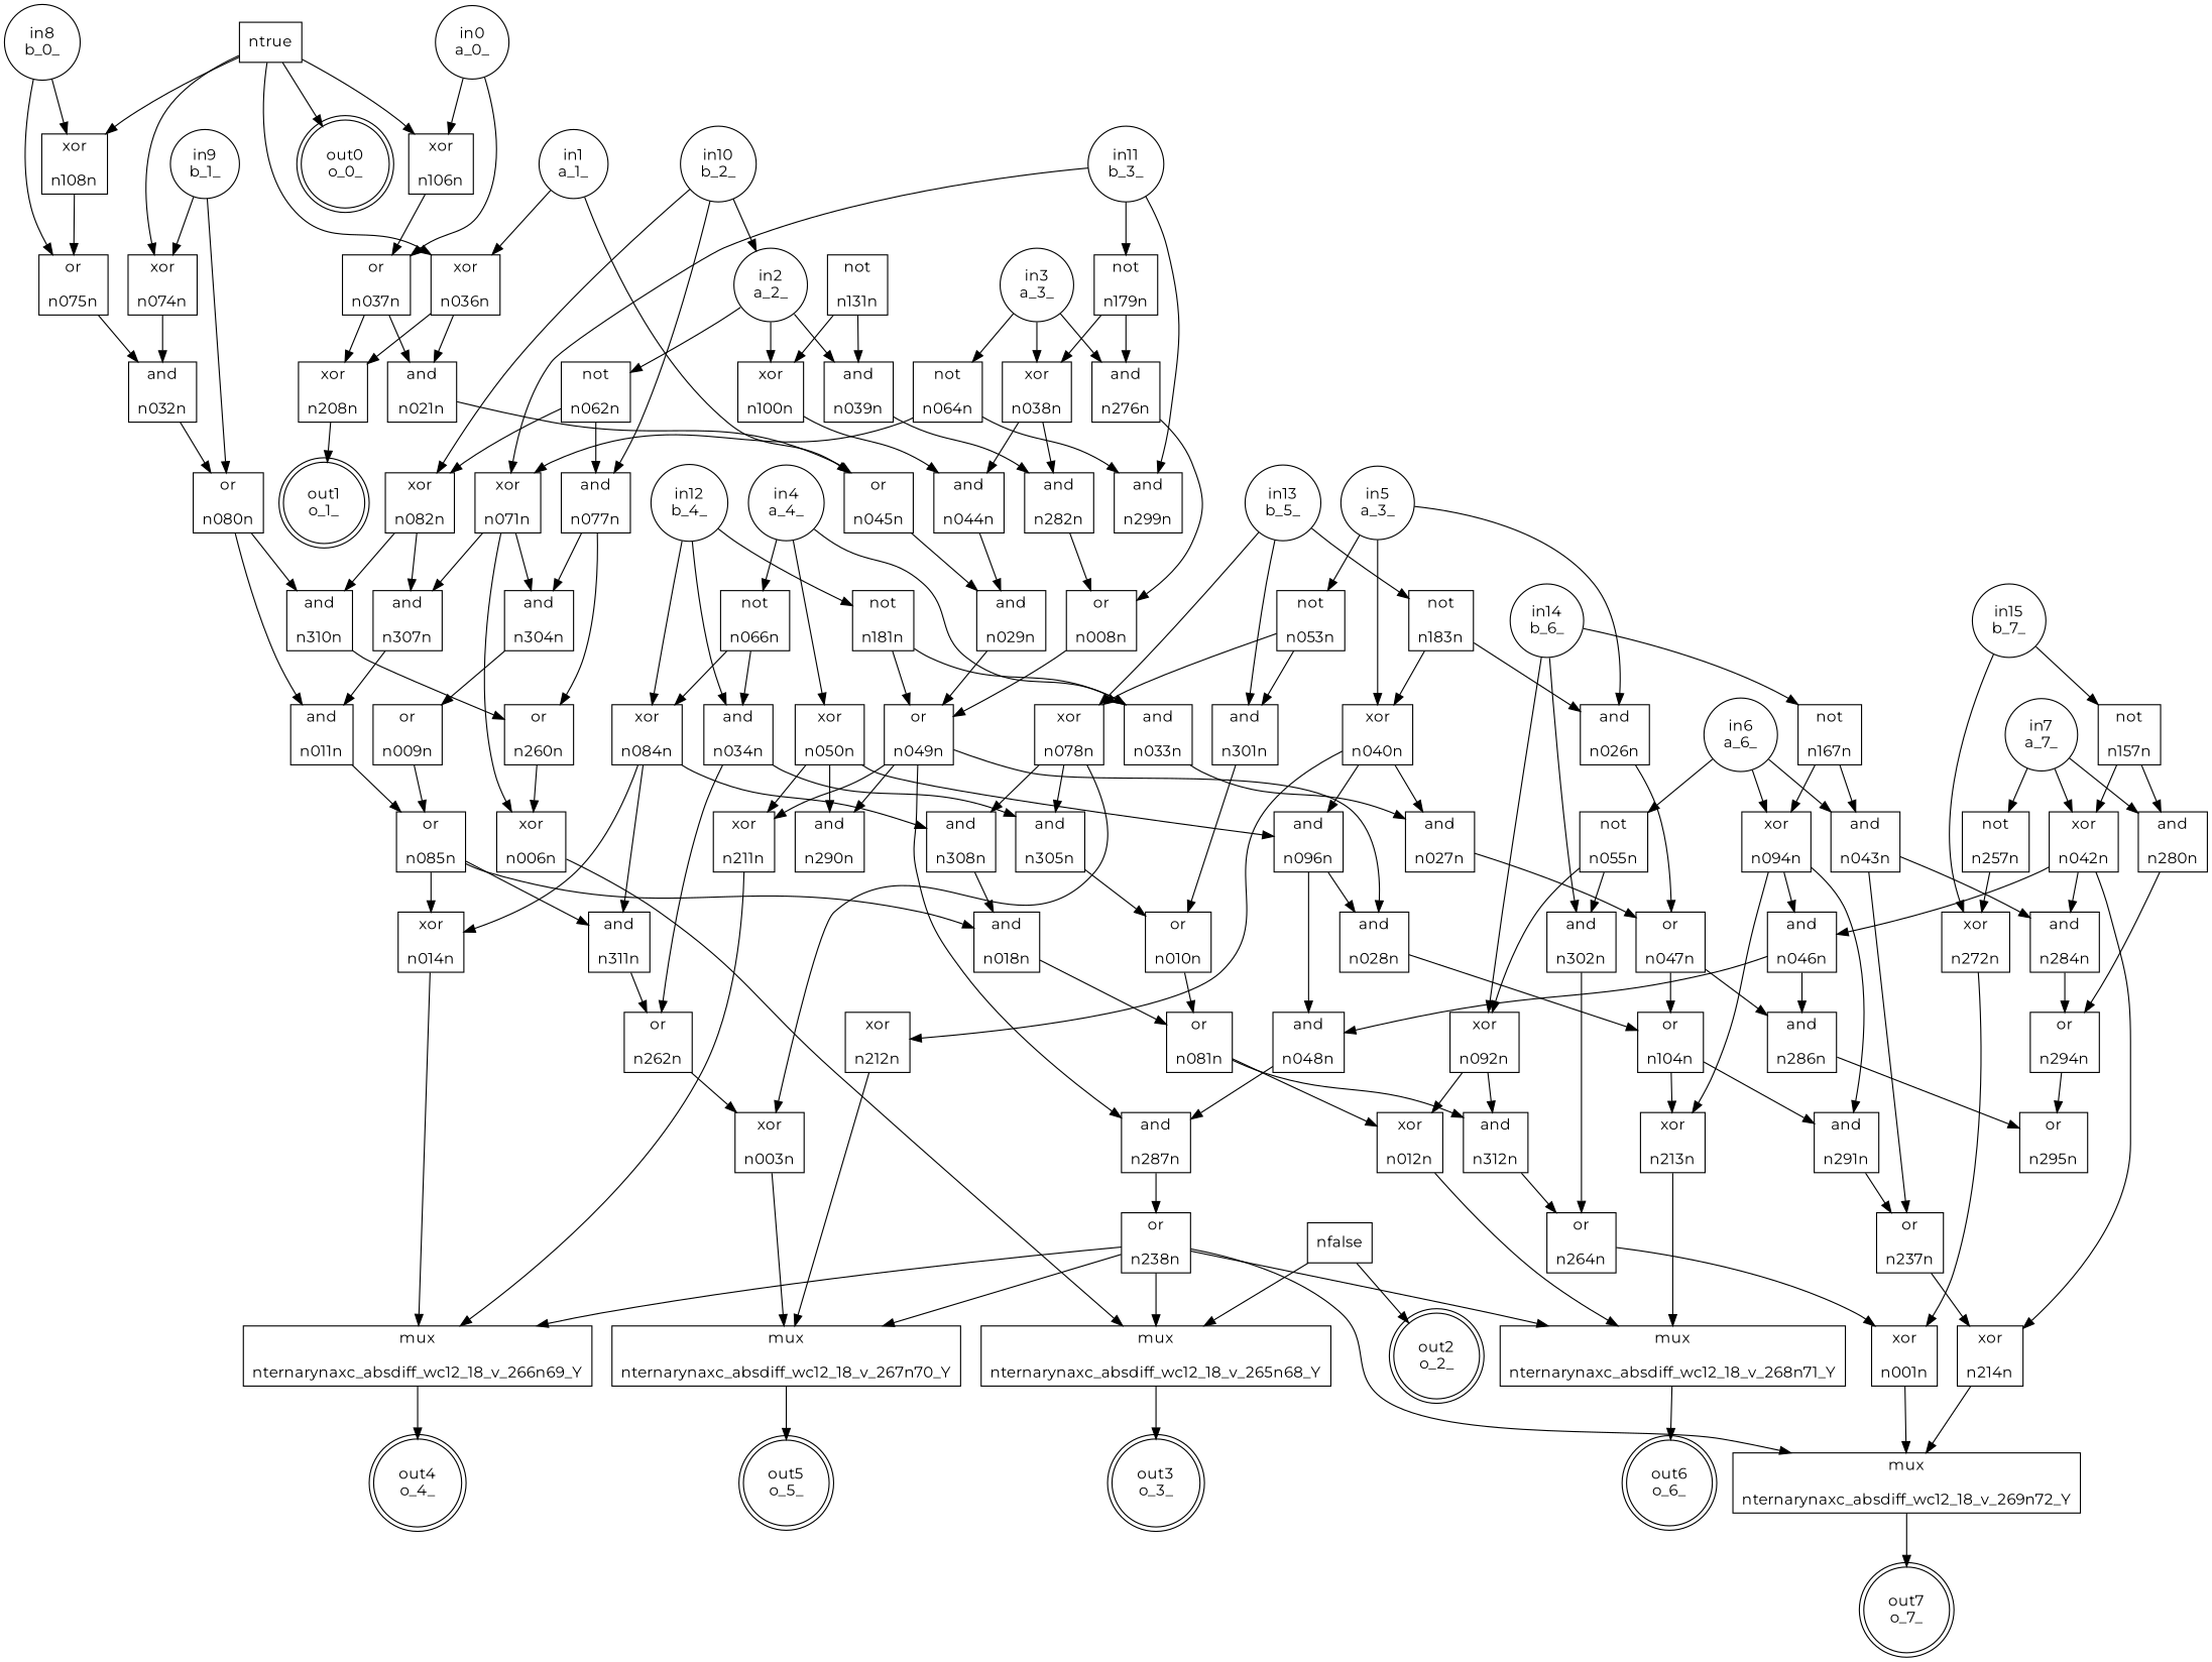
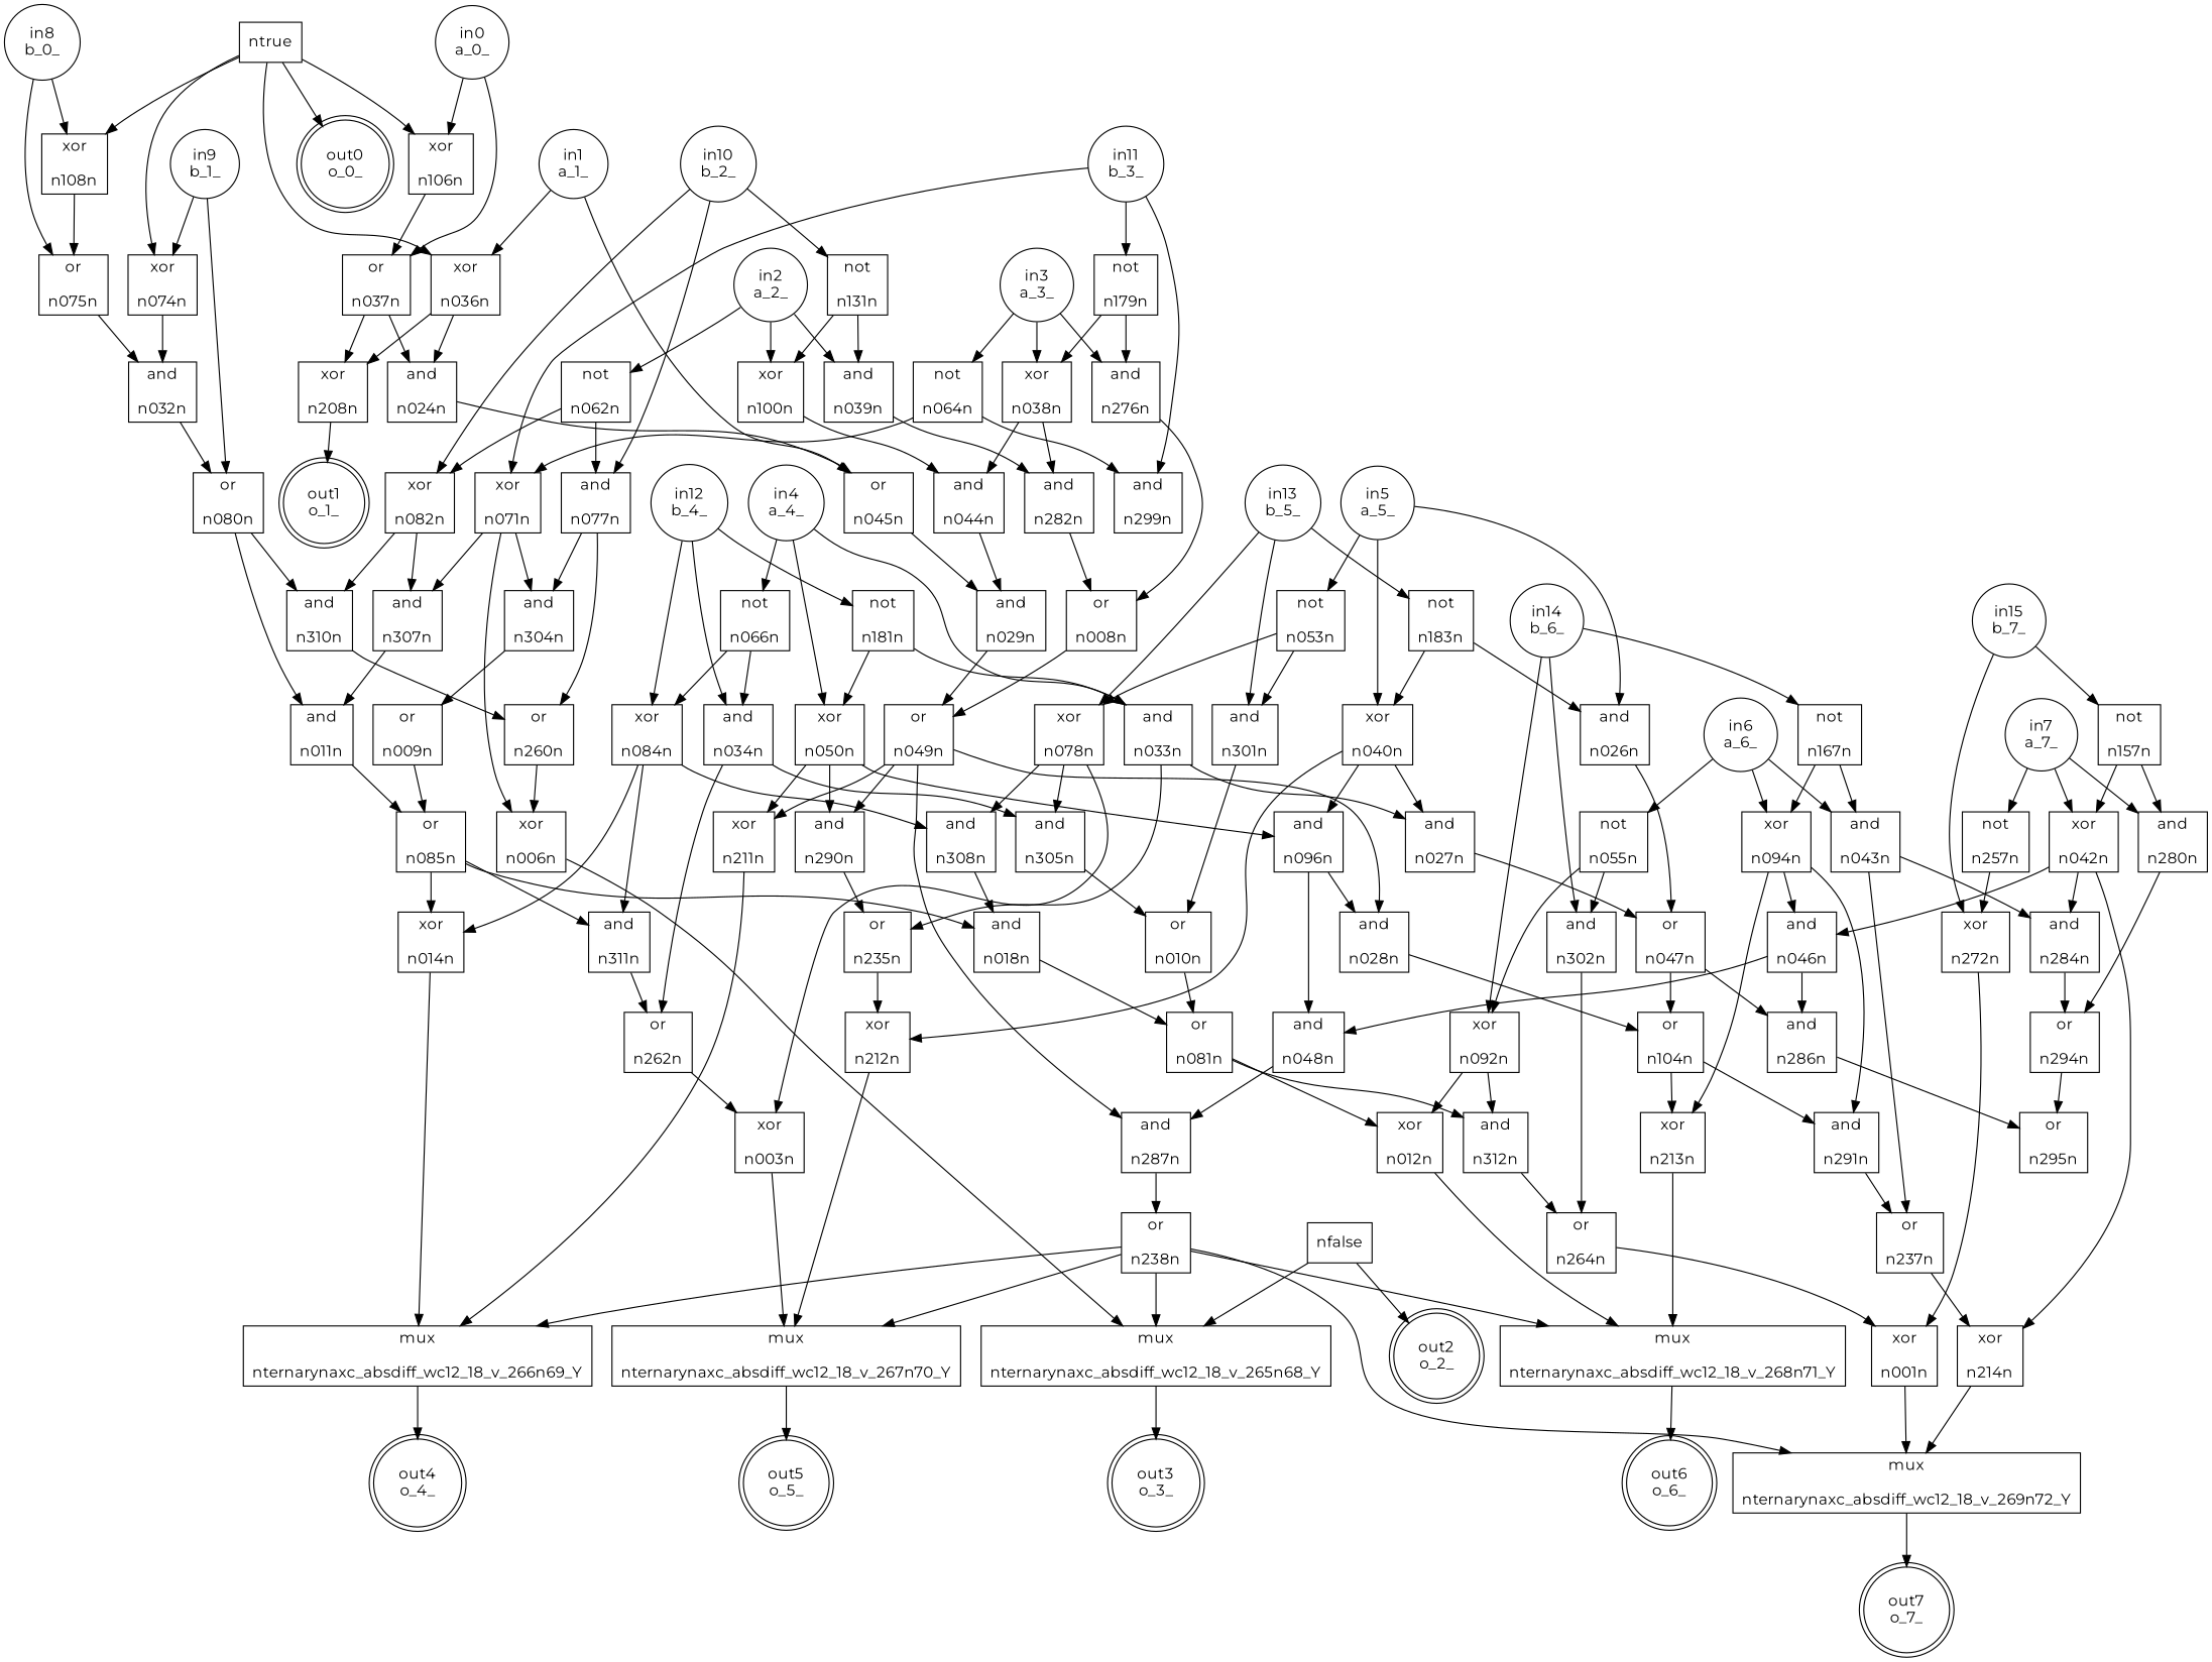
  digraph {
    fontname=Montserrat
    node [fillcolor=white fontname=Montserrat shape=rect style=filled]
    edge [fontcolor=forestgreen fontname=Montserrat]
    n1 [label="in0\na_0_" shape=circle]
    n2 [label="or\n\nn037n"]
    n3 [label="xor\n\nn106n"]
-   n4 [label="and\n\nn021n"]
+   n4 [label="and\n\nn024n"]
    n5 [label="xor\n\nn208n"]
    n6 [label="in1\na_1_" shape=circle]
    n7 [label="or\n\nn045n"]
    n8 [label="xor\n\nn036n"]
    n9 [label="and\n\nn029n"]
    n10 [label="in2\na_2_" shape=circle]
    n11 [label="and\n\nn039n"]
    n12 [label="not\n\nn062n"]
    n13 [label="xor\n\nn100n"]
    n14 [label="and\n\nn282n"]
    n15 [label="and\n\nn077n"]
    n16 [label="xor\n\nn082n"]
    n17 [label="and\n\nn044n"]
    n18 [label="in3\na_3_" shape=circle]
    n19 [label="and\n\nn276n"]
    n20 [label="not\n\nn064n"]
    n21 [label="xor\n\nn038n"]
    n22 [label="or\n\nn008n"]
    n23 [label="and\n\nn299n"]
    n24 [label="xor\n\nn071n"]
    n25 [label="in4\na_4_" shape=circle]
    n26 [label="and\n\nn033n"]
    n27 [label="not\n\nn066n"]
    n28 [label="xor\n\nn050n"]
    n29 [label="and\n\nn027n"]
+   n30 [label="or\n\nn235n"]
    n31 [label="and\n\nn034n"]
    n32 [label="xor\n\nn084n"]
    n33 [label="and\n\nn096n"]
    n34 [label="and\n\nn290n"]
    n35 [label="xor\n\nn211n"]
-   n36 [label="in5\na_3_" shape=circle]
+   n36 [label="in5\na_5_" shape=circle]
    n37 [label="and\n\nn026n"]
    n38 [label="not\n\nn053n"]
    n39 [label="xor\n\nn040n"]
    n40 [label="or\n\nn047n"]
    n41 [label="and\n\nn301n"]
    n42 [label="xor\n\nn078n"]
    n43 [label="xor\n\nn212n"]
    n44 [label="in6\na_6_" shape=circle]
    n45 [label="and\n\nn043n"]
    n46 [label="not\n\nn055n"]
    n47 [label="xor\n\nn094n"]
    n48 [label="and\n\nn284n"]
    n49 [label="or\n\nn237n"]
    n50 [label="and\n\nn302n"]
    n51 [label="xor\n\nn092n"]
    n52 [label="and\n\nn046n"]
    n53 [label="and\n\nn291n"]
    n54 [label="xor\n\nn213n"]
    n55 [label="in7\na_7_" shape=circle]
    n56 [label="and\n\nn280n"]
    n57 [label="not\n\nn257n"]
    n58 [label="xor\n\nn042n"]
    n59 [label="or\n\nn294n"]
    n60 [label="xor\n\nn272n"]
    n61 [label="xor\n\nn214n"]
    n62 [label="in8\nb_0_" shape=circle]
    n63 [label="or\n\nn075n"]
    n64 [label="xor\n\nn108n"]
    n65 [label="and\n\nn032n"]
    n66 [label="in9\nb_1_" shape=circle]
    n67 [label="or\n\nn080n"]
    n68 [label="xor\n\nn074n"]
    n69 [label="and\n\nn011n"]
    n70 [label="and\n\nn310n"]
    n71 [label="in10\nb_2_" shape=circle]
    n72 [label="not\n\nn131n"]
    n73 [label="and\n\nn304n"]
    n74 [label="or\n\nn260n"]
    n75 [label="and\n\nn307n"]
    n76 [label="in11\nb_3_" shape=circle]
    n77 [label="not\n\nn179n"]
    n78 [label="xor\n\nn006n"]
    n79 [label="in12\nb_4_" shape=circle]
    n80 [label="not\n\nn181n"]
    n81 [label="and\n\nn305n"]
    n82 [label="or\n\nn262n"]
    n83 [label="and\n\nn308n"]
    n84 [label="and\n\nn311n"]
    n85 [label="xor\n\nn014n"]
    n86 [label="in13\nb_5_" shape=circle]
    n87 [label="not\n\nn183n"]
    n88 [label="or\n\nn010n"]
    n89 [label="xor\n\nn003n"]
    n90 [label="in14\nb_6_" shape=circle]
    n91 [label="not\n\nn167n"]
    n92 [label="or\n\nn264n"]
    n93 [label="and\n\nn312n"]
    n94 [label="xor\n\nn012n"]
    n95 [label="in15\nb_7_" shape=circle]
    n96 [label="not\n\nn157n"]
    n97 [label="xor\n\nn001n"]
    n98 [label="or\n\nn049n"]
    n99 [label="and\n\nn286n"]
    n100 [label="or\n\nn104n"]
    n101 [label="or\n\nn295n"]
    n102 [label="or\n\nn009n"]
    n103 [label="or\n\nn085n"]
    n104 [label="or\n\nn081n"]
    n105 [label="and\n\nn287n"]
    n106 [label="and\n\nn028n"]
    n107 [label="or\n\nn238n"]
    n108 [label="mux\n\nnternarynaxc_absdiff_wc12_18_v_265n68_Y"]
    n109 [label="mux\n\nnternarynaxc_absdiff_wc12_18_v_266n69_Y"]
    n110 [label="mux\n\nnternarynaxc_absdiff_wc12_18_v_267n70_Y"]
    n111 [label="mux\n\nnternarynaxc_absdiff_wc12_18_v_268n71_Y"]
    n112 [label="mux\n\nnternarynaxc_absdiff_wc12_18_v_269n72_Y"]
    n113 [label="and\n\nn048n"]
    n114 [label="and\n\nn018n"]
    n115 [label="out3\no_3_" shape=doublecircle]
    n116 [label="out4\no_4_" shape=doublecircle]
    n117 [label="out5\no_5_" shape=doublecircle]
    n118 [label="out6\no_6_" shape=doublecircle]
    n119 [label="out7\no_7_" shape=doublecircle]
    n120 [label="out1\no_1_" shape=doublecircle]
    n121 [label="out0\no_0_" shape=doublecircle]
    n122 [label="out2\no_2_" shape=doublecircle]
    nfalse
    ntrue
    n1 -> n2
    n1 -> n3
    n2 -> n4
    n2 -> n5
    n3 -> n2
    n4 -> n7
    n5 -> n120
    n6 -> n7
    n6 -> n8
    n7 -> n9
    n8 -> n4
    n8 -> n5
    n9 -> n98
    n10 -> n11
    n10 -> n12
    n10 -> n13
    n11 -> n14
    n12 -> n15
    n12 -> n16
    n13 -> n17
    n14 -> n22
    n15 -> n73
    n15 -> n74
    n16 -> n70
    n16 -> n75
    n17 -> n9
    n18 -> n19
    n18 -> n20
    n18 -> n21
    n19 -> n22
    n20 -> n23
    n20 -> n24
    n21 -> n14
    n21 -> n17
    n22 -> n98
    n24 -> n73
    n24 -> n75
    n24 -> n78
    n25 -> n26
    n25 -> n27
    n25 -> n28
    n26 -> n29
+   n26 -> n30
    n27 -> n31
    n27 -> n32
    n28 -> n33
    n28 -> n34
    n28 -> n35
    n29 -> n40
+   n30 -> n43
    n31 -> n81
    n31 -> n82
    n32 -> n83
    n32 -> n84
    n32 -> n85
    n33 -> n106
    n33 -> n113
+   n34 -> n30
    n35 -> n109
    n36 -> n37
    n36 -> n38
    n36 -> n39
    n37 -> n40
    n38 -> n41
    n38 -> n42
    n39 -> n29
    n39 -> n33
    n39 -> n43
    n40 -> n99
    n40 -> n100
    n41 -> n88
    n42 -> n81
    n42 -> n83
    n42 -> n89
    n43 -> n110
    n44 -> n45
    n44 -> n46
    n44 -> n47
    n45 -> n48
    n45 -> n49
    n46 -> n50
    n46 -> n51
    n47 -> n52
    n47 -> n53
    n47 -> n54
    n48 -> n59
    n49 -> n61
    n50 -> n92
    n51 -> n93
    n51 -> n94
    n52 -> n99
    n52 -> n113
    n53 -> n49
    n54 -> n111
    n55 -> n56
    n55 -> n57
    n55 -> n58
    n56 -> n59
    n57 -> n60
    n58 -> n48
    n58 -> n52
    n58 -> n61
    n59 -> n101
    n60 -> n97
    n61 -> n112
    n62 -> n63
    n62 -> n64
    n63 -> n65
    n64 -> n63
    n65 -> n67
    n66 -> n67
    n66 -> n68
    n67 -> n69
    n67 -> n70
    n68 -> n65
    n69 -> n103
    n70 -> n74
    n71 -> n15
    n71 -> n16
-   n71 -> n10
+   n71 -> n72
    n72 -> n11
    n72 -> n13
    n73 -> n102
    n74 -> n78
    n75 -> n69
    n76 -> n23
    n76 -> n24
    n76 -> n77
    n77 -> n19
    n77 -> n21
    n78 -> n108
    n79 -> n31
    n79 -> n32
    n79 -> n80
    n80 -> n26
-   n80 -> n98
+   n80 -> n28
    n81 -> n88
    n82 -> n89
    n83 -> n114
    n84 -> n82
    n85 -> n109
    n86 -> n41
    n86 -> n42
    n86 -> n87
    n87 -> n37
    n87 -> n39
    n88 -> n104
    n89 -> n110
    n90 -> n50
    n90 -> n51
    n90 -> n91
    n91 -> n45
    n91 -> n47
    n92 -> n97
    n93 -> n92
    n94 -> n111
    n95 -> n60
    n95 -> n96
    n96 -> n56
    n96 -> n58
    n97 -> n112
    n98 -> n34
    n98 -> n35
    n98 -> n105
    n98 -> n106
    n99 -> n101
    n100 -> n53
    n100 -> n54
    n102 -> n103
    n103 -> n84
    n103 -> n85
    n103 -> n114
    n104 -> n93
    n104 -> n94
    n105 -> n107
    n106 -> n100
    n107 -> n108
    n107 -> n109
    n107 -> n110
    n107 -> n111
    n107 -> n112
    n108 -> n115
    n109 -> n116
    n110 -> n117
    n111 -> n118
    n112 -> n119
    n113 -> n105
    n114 -> n104
    nfalse -> n108
    nfalse -> n122
    ntrue -> n3
    ntrue -> n8
    ntrue -> n64
    ntrue -> n68
    ntrue -> n121
  }
